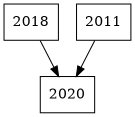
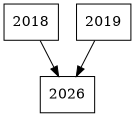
  digraph {
    compound=true
    concentrate=true
    rankdir=TB
    node [shape=box]
    n1 [label=2018]
-   n2 [label=2020]
-   n3 [label=2011]
+   n2 [label=2026]
+   n3 [label=2019]
    n1 -> n2
    n3 -> n2
  }
